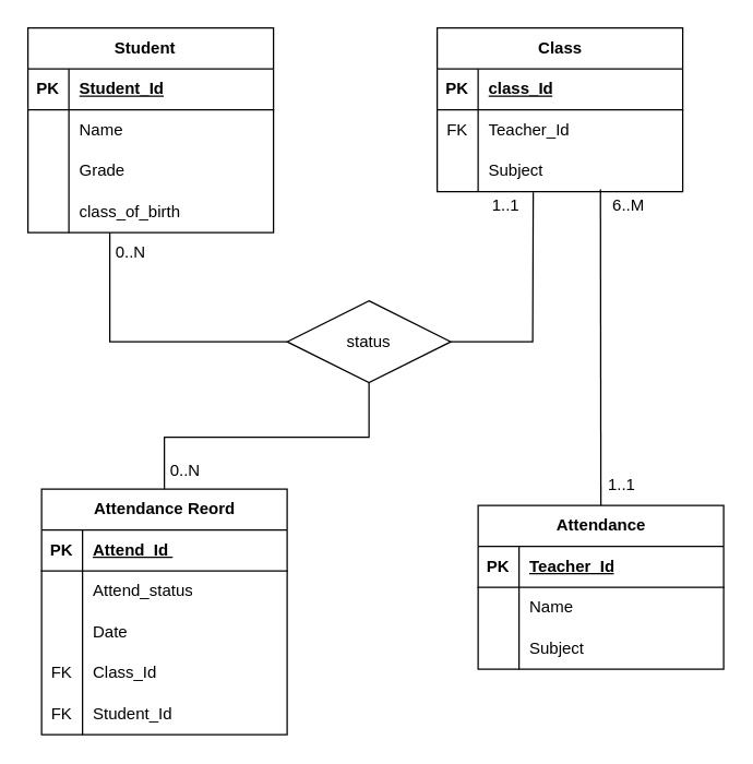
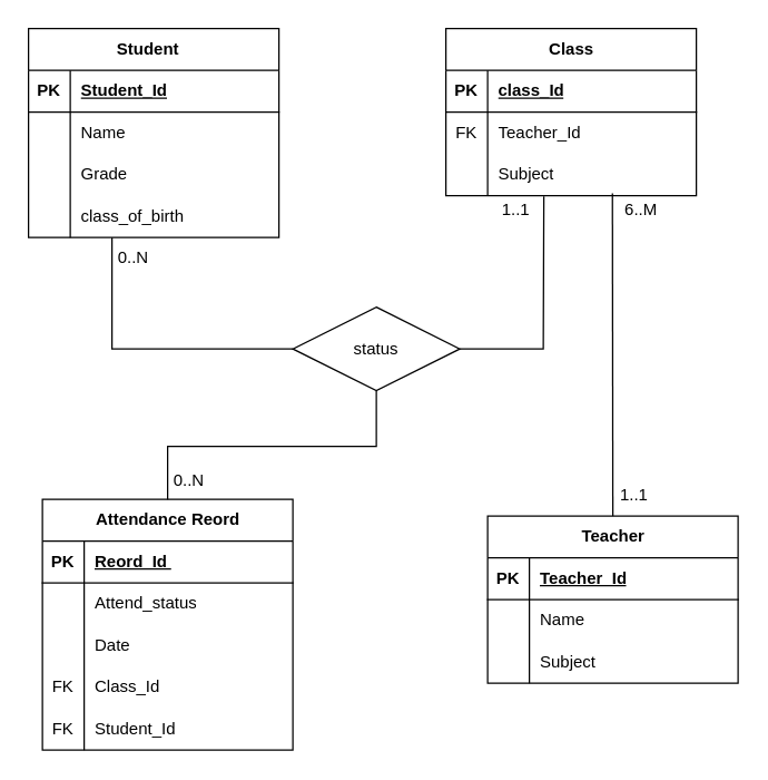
  <mxCell id="0" />
  <mxCell id="1" parent="0" />
  <mxCell id="2" value="Student&lt;span style=&quot;white-space: pre;&quot;&gt;&#09;&lt;/span&gt;" style="shape=table;startSize=30;container=1;collapsible=1;childLayout=tableLayout;fixedRows=1;rowLines=0;fontStyle=1;align=center;resizeLast=1;html=1;" vertex="1" parent="1"><mxGeometry x="20" y="20" width="180" height="150" as="geometry" /></mxCell>
  <mxCell id="3" value="" style="shape=tableRow;horizontal=0;startSize=0;swimlaneHead=0;swimlaneBody=0;fillColor=none;collapsible=0;dropTarget=0;points=[[0,0.5],[1,0.5]];portConstraint=eastwest;top=0;left=0;right=0;bottom=1;" vertex="1" parent="2"><mxGeometry y="30" width="180" height="30" as="geometry" /></mxCell>
  <mxCell id="4" value="PK" style="shape=partialRectangle;connectable=0;fillColor=none;top=0;left=0;bottom=0;right=0;fontStyle=1;overflow=hidden;whiteSpace=wrap;html=1;" vertex="1" parent="3"><mxGeometry width="30" height="30" as="geometry"><mxRectangle width="30" height="30" as="alternateBounds" /></mxGeometry></mxCell>
  <mxCell id="5" value="Student_Id" style="shape=partialRectangle;connectable=0;fillColor=none;top=0;left=0;bottom=0;right=0;align=left;spacingLeft=6;fontStyle=5;overflow=hidden;whiteSpace=wrap;html=1;" vertex="1" parent="3"><mxGeometry x="30" width="150" height="30" as="geometry"><mxRectangle width="150" height="30" as="alternateBounds" /></mxGeometry></mxCell>
  <mxCell id="6" value="" style="shape=tableRow;horizontal=0;startSize=0;swimlaneHead=0;swimlaneBody=0;fillColor=none;collapsible=0;dropTarget=0;points=[[0,0.5],[1,0.5]];portConstraint=eastwest;top=0;left=0;right=0;bottom=0;" vertex="1" parent="2"><mxGeometry y="60" width="180" height="30" as="geometry" /></mxCell>
  <mxCell id="7" value="" style="shape=partialRectangle;connectable=0;fillColor=none;top=0;left=0;bottom=0;right=0;editable=1;overflow=hidden;whiteSpace=wrap;html=1;" vertex="1" parent="6"><mxGeometry width="30" height="30" as="geometry"><mxRectangle width="30" height="30" as="alternateBounds" /></mxGeometry></mxCell>
  <mxCell id="8" value="Name" style="shape=partialRectangle;connectable=0;fillColor=none;top=0;left=0;bottom=0;right=0;align=left;spacingLeft=6;overflow=hidden;whiteSpace=wrap;html=1;" vertex="1" parent="6"><mxGeometry x="30" width="150" height="30" as="geometry"><mxRectangle width="150" height="30" as="alternateBounds" /></mxGeometry></mxCell>
  <mxCell id="9" value="" style="shape=tableRow;horizontal=0;startSize=0;swimlaneHead=0;swimlaneBody=0;fillColor=none;collapsible=0;dropTarget=0;points=[[0,0.5],[1,0.5]];portConstraint=eastwest;top=0;left=0;right=0;bottom=0;" vertex="1" parent="2"><mxGeometry y="90" width="180" height="30" as="geometry" /></mxCell>
  <mxCell id="10" value="" style="shape=partialRectangle;connectable=0;fillColor=none;top=0;left=0;bottom=0;right=0;editable=1;overflow=hidden;whiteSpace=wrap;html=1;" vertex="1" parent="9"><mxGeometry width="30" height="30" as="geometry"><mxRectangle width="30" height="30" as="alternateBounds" /></mxGeometry></mxCell>
  <mxCell id="11" value="Grade" style="shape=partialRectangle;connectable=0;fillColor=none;top=0;left=0;bottom=0;right=0;align=left;spacingLeft=6;overflow=hidden;whiteSpace=wrap;html=1;" vertex="1" parent="9"><mxGeometry x="30" width="150" height="30" as="geometry"><mxRectangle width="150" height="30" as="alternateBounds" /></mxGeometry></mxCell>
  <mxCell id="12" value="" style="shape=tableRow;horizontal=0;startSize=0;swimlaneHead=0;swimlaneBody=0;fillColor=none;collapsible=0;dropTarget=0;points=[[0,0.5],[1,0.5]];portConstraint=eastwest;top=0;left=0;right=0;bottom=0;" vertex="1" parent="2"><mxGeometry y="120" width="180" height="30" as="geometry" /></mxCell>
  <mxCell id="13" value="" style="shape=partialRectangle;connectable=0;fillColor=none;top=0;left=0;bottom=0;right=0;editable=1;overflow=hidden;whiteSpace=wrap;html=1;" vertex="1" parent="12"><mxGeometry width="30" height="30" as="geometry"><mxRectangle width="30" height="30" as="alternateBounds" /></mxGeometry></mxCell>
  <mxCell id="14" value="class_of_birth" style="shape=partialRectangle;connectable=0;fillColor=none;top=0;left=0;bottom=0;right=0;align=left;spacingLeft=6;overflow=hidden;whiteSpace=wrap;html=1;" vertex="1" parent="12"><mxGeometry x="30" width="150" height="30" as="geometry"><mxRectangle width="150" height="30" as="alternateBounds" /></mxGeometry></mxCell>
- <mxCell id="15" value="Attendance" style="shape=table;startSize=30;container=1;collapsible=1;childLayout=tableLayout;fixedRows=1;rowLines=0;fontStyle=1;align=center;resizeLast=1;html=1;" vertex="1" parent="1"><mxGeometry x="350" y="370" width="180" height="120" as="geometry" /></mxCell>
+ <mxCell id="15" value="Teacher" style="shape=table;startSize=30;container=1;collapsible=1;childLayout=tableLayout;fixedRows=1;rowLines=0;fontStyle=1;align=center;resizeLast=1;html=1;" vertex="1" parent="1"><mxGeometry x="350" y="370" width="180" height="120" as="geometry" /></mxCell>
  <mxCell id="16" value="" style="shape=tableRow;horizontal=0;startSize=0;swimlaneHead=0;swimlaneBody=0;fillColor=none;collapsible=0;dropTarget=0;points=[[0,0.5],[1,0.5]];portConstraint=eastwest;top=0;left=0;right=0;bottom=1;" vertex="1" parent="15"><mxGeometry y="30" width="180" height="30" as="geometry" /></mxCell>
  <mxCell id="17" value="PK" style="shape=partialRectangle;connectable=0;fillColor=none;top=0;left=0;bottom=0;right=0;fontStyle=1;overflow=hidden;whiteSpace=wrap;html=1;" vertex="1" parent="16"><mxGeometry width="30" height="30" as="geometry"><mxRectangle width="30" height="30" as="alternateBounds" /></mxGeometry></mxCell>
  <mxCell id="18" value="Teacher_Id" style="shape=partialRectangle;connectable=0;fillColor=none;top=0;left=0;bottom=0;right=0;align=left;spacingLeft=6;fontStyle=5;overflow=hidden;whiteSpace=wrap;html=1;" vertex="1" parent="16"><mxGeometry x="30" width="150" height="30" as="geometry"><mxRectangle width="150" height="30" as="alternateBounds" /></mxGeometry></mxCell>
  <mxCell id="19" value="" style="shape=tableRow;horizontal=0;startSize=0;swimlaneHead=0;swimlaneBody=0;fillColor=none;collapsible=0;dropTarget=0;points=[[0,0.5],[1,0.5]];portConstraint=eastwest;top=0;left=0;right=0;bottom=0;" vertex="1" parent="15"><mxGeometry y="60" width="180" height="30" as="geometry" /></mxCell>
  <mxCell id="20" value="" style="shape=partialRectangle;connectable=0;fillColor=none;top=0;left=0;bottom=0;right=0;editable=1;overflow=hidden;whiteSpace=wrap;html=1;" vertex="1" parent="19"><mxGeometry width="30" height="30" as="geometry"><mxRectangle width="30" height="30" as="alternateBounds" /></mxGeometry></mxCell>
  <mxCell id="21" value="Name" style="shape=partialRectangle;connectable=0;fillColor=none;top=0;left=0;bottom=0;right=0;align=left;spacingLeft=6;overflow=hidden;whiteSpace=wrap;html=1;" vertex="1" parent="19"><mxGeometry x="30" width="150" height="30" as="geometry"><mxRectangle width="150" height="30" as="alternateBounds" /></mxGeometry></mxCell>
  <mxCell id="22" value="" style="shape=tableRow;horizontal=0;startSize=0;swimlaneHead=0;swimlaneBody=0;fillColor=none;collapsible=0;dropTarget=0;points=[[0,0.5],[1,0.5]];portConstraint=eastwest;top=0;left=0;right=0;bottom=0;" vertex="1" parent="15"><mxGeometry y="90" width="180" height="30" as="geometry" /></mxCell>
  <mxCell id="23" value="" style="shape=partialRectangle;connectable=0;fillColor=none;top=0;left=0;bottom=0;right=0;editable=1;overflow=hidden;whiteSpace=wrap;html=1;" vertex="1" parent="22"><mxGeometry width="30" height="30" as="geometry"><mxRectangle width="30" height="30" as="alternateBounds" /></mxGeometry></mxCell>
  <mxCell id="24" value="Subject" style="shape=partialRectangle;connectable=0;fillColor=none;top=0;left=0;bottom=0;right=0;align=left;spacingLeft=6;overflow=hidden;whiteSpace=wrap;html=1;" vertex="1" parent="22"><mxGeometry x="30" width="150" height="30" as="geometry"><mxRectangle width="150" height="30" as="alternateBounds" /></mxGeometry></mxCell>
  <mxCell id="25" value="Class" style="shape=table;startSize=30;container=1;collapsible=1;childLayout=tableLayout;fixedRows=1;rowLines=0;fontStyle=1;align=center;resizeLast=1;html=1;" vertex="1" parent="1"><mxGeometry x="320" y="20" width="180" height="120" as="geometry" /></mxCell>
  <mxCell id="26" value="" style="shape=tableRow;horizontal=0;startSize=0;swimlaneHead=0;swimlaneBody=0;fillColor=none;collapsible=0;dropTarget=0;points=[[0,0.5],[1,0.5]];portConstraint=eastwest;top=0;left=0;right=0;bottom=1;" vertex="1" parent="25"><mxGeometry y="30" width="180" height="30" as="geometry" /></mxCell>
  <mxCell id="27" value="PK" style="shape=partialRectangle;connectable=0;fillColor=none;top=0;left=0;bottom=0;right=0;fontStyle=1;overflow=hidden;whiteSpace=wrap;html=1;" vertex="1" parent="26"><mxGeometry width="30" height="30" as="geometry"><mxRectangle width="30" height="30" as="alternateBounds" /></mxGeometry></mxCell>
  <mxCell id="28" value="class_Id" style="shape=partialRectangle;connectable=0;fillColor=none;top=0;left=0;bottom=0;right=0;align=left;spacingLeft=6;fontStyle=5;overflow=hidden;whiteSpace=wrap;html=1;" vertex="1" parent="26"><mxGeometry x="30" width="150" height="30" as="geometry"><mxRectangle width="150" height="30" as="alternateBounds" /></mxGeometry></mxCell>
  <mxCell id="29" value="" style="shape=tableRow;horizontal=0;startSize=0;swimlaneHead=0;swimlaneBody=0;fillColor=none;collapsible=0;dropTarget=0;points=[[0,0.5],[1,0.5]];portConstraint=eastwest;top=0;left=0;right=0;bottom=0;" vertex="1" parent="25"><mxGeometry y="60" width="180" height="30" as="geometry" /></mxCell>
  <mxCell id="30" value="FK" style="shape=partialRectangle;connectable=0;fillColor=none;top=0;left=0;bottom=0;right=0;editable=1;overflow=hidden;whiteSpace=wrap;html=1;" vertex="1" parent="29"><mxGeometry width="30" height="30" as="geometry"><mxRectangle width="30" height="30" as="alternateBounds" /></mxGeometry></mxCell>
  <mxCell id="31" value="Teacher_Id" style="shape=partialRectangle;connectable=0;fillColor=none;top=0;left=0;bottom=0;right=0;align=left;spacingLeft=6;overflow=hidden;whiteSpace=wrap;html=1;" vertex="1" parent="29"><mxGeometry x="30" width="150" height="30" as="geometry"><mxRectangle width="150" height="30" as="alternateBounds" /></mxGeometry></mxCell>
  <mxCell id="32" value="" style="shape=tableRow;horizontal=0;startSize=0;swimlaneHead=0;swimlaneBody=0;fillColor=none;collapsible=0;dropTarget=0;points=[[0,0.5],[1,0.5]];portConstraint=eastwest;top=0;left=0;right=0;bottom=0;" vertex="1" parent="25"><mxGeometry y="90" width="180" height="30" as="geometry" /></mxCell>
  <mxCell id="33" value="" style="shape=partialRectangle;connectable=0;fillColor=none;top=0;left=0;bottom=0;right=0;editable=1;overflow=hidden;whiteSpace=wrap;html=1;" vertex="1" parent="32"><mxGeometry width="30" height="30" as="geometry"><mxRectangle width="30" height="30" as="alternateBounds" /></mxGeometry></mxCell>
  <mxCell id="34" value="Subject" style="shape=partialRectangle;connectable=0;fillColor=none;top=0;left=0;bottom=0;right=0;align=left;spacingLeft=6;overflow=hidden;whiteSpace=wrap;html=1;" vertex="1" parent="32"><mxGeometry x="30" width="150" height="30" as="geometry"><mxRectangle width="150" height="30" as="alternateBounds" /></mxGeometry></mxCell>
  <mxCell id="35" value="Attendance Reord" style="shape=table;startSize=30;container=1;collapsible=1;childLayout=tableLayout;fixedRows=1;rowLines=0;fontStyle=1;align=center;resizeLast=1;html=1;" vertex="1" parent="1"><mxGeometry x="30" y="358" width="180" height="180" as="geometry" /></mxCell>
  <mxCell id="36" value="" style="shape=tableRow;horizontal=0;startSize=0;swimlaneHead=0;swimlaneBody=0;fillColor=none;collapsible=0;dropTarget=0;points=[[0,0.5],[1,0.5]];portConstraint=eastwest;top=0;left=0;right=0;bottom=1;" vertex="1" parent="35"><mxGeometry y="30" width="180" height="30" as="geometry" /></mxCell>
  <mxCell id="37" value="PK" style="shape=partialRectangle;connectable=0;fillColor=none;top=0;left=0;bottom=0;right=0;fontStyle=1;overflow=hidden;whiteSpace=wrap;html=1;" vertex="1" parent="36"><mxGeometry width="30" height="30" as="geometry"><mxRectangle width="30" height="30" as="alternateBounds" /></mxGeometry></mxCell>
- <mxCell id="38" value="Attend_Id&amp;nbsp;" style="shape=partialRectangle;connectable=0;fillColor=none;top=0;left=0;bottom=0;right=0;align=left;spacingLeft=6;fontStyle=5;overflow=hidden;whiteSpace=wrap;html=1;" vertex="1" parent="36"><mxGeometry x="30" width="150" height="30" as="geometry"><mxRectangle width="150" height="30" as="alternateBounds" /></mxGeometry></mxCell>
+ <mxCell id="38" value="Reord_Id&amp;nbsp;" style="shape=partialRectangle;connectable=0;fillColor=none;top=0;left=0;bottom=0;right=0;align=left;spacingLeft=6;fontStyle=5;overflow=hidden;whiteSpace=wrap;html=1;" vertex="1" parent="36"><mxGeometry x="30" width="150" height="30" as="geometry"><mxRectangle width="150" height="30" as="alternateBounds" /></mxGeometry></mxCell>
  <mxCell id="39" value="" style="shape=tableRow;horizontal=0;startSize=0;swimlaneHead=0;swimlaneBody=0;fillColor=none;collapsible=0;dropTarget=0;points=[[0,0.5],[1,0.5]];portConstraint=eastwest;top=0;left=0;right=0;bottom=0;" vertex="1" parent="35"><mxGeometry y="60" width="180" height="30" as="geometry" /></mxCell>
  <mxCell id="40" value="" style="shape=partialRectangle;connectable=0;fillColor=none;top=0;left=0;bottom=0;right=0;editable=1;overflow=hidden;whiteSpace=wrap;html=1;" vertex="1" parent="39"><mxGeometry width="30" height="30" as="geometry"><mxRectangle width="30" height="30" as="alternateBounds" /></mxGeometry></mxCell>
  <mxCell id="41" value="Attend_status" style="shape=partialRectangle;connectable=0;fillColor=none;top=0;left=0;bottom=0;right=0;align=left;spacingLeft=6;overflow=hidden;whiteSpace=wrap;html=1;" vertex="1" parent="39"><mxGeometry x="30" width="150" height="30" as="geometry"><mxRectangle width="150" height="30" as="alternateBounds" /></mxGeometry></mxCell>
  <mxCell id="42" value="" style="shape=tableRow;horizontal=0;startSize=0;swimlaneHead=0;swimlaneBody=0;fillColor=none;collapsible=0;dropTarget=0;points=[[0,0.5],[1,0.5]];portConstraint=eastwest;top=0;left=0;right=0;bottom=0;" vertex="1" parent="35"><mxGeometry y="90" width="180" height="30" as="geometry" /></mxCell>
  <mxCell id="43" value="" style="shape=partialRectangle;connectable=0;fillColor=none;top=0;left=0;bottom=0;right=0;editable=1;overflow=hidden;whiteSpace=wrap;html=1;" vertex="1" parent="42"><mxGeometry width="30" height="30" as="geometry"><mxRectangle width="30" height="30" as="alternateBounds" /></mxGeometry></mxCell>
  <mxCell id="44" value="Date" style="shape=partialRectangle;connectable=0;fillColor=none;top=0;left=0;bottom=0;right=0;align=left;spacingLeft=6;overflow=hidden;whiteSpace=wrap;html=1;" vertex="1" parent="42"><mxGeometry x="30" width="150" height="30" as="geometry"><mxRectangle width="150" height="30" as="alternateBounds" /></mxGeometry></mxCell>
  <mxCell id="45" value="" style="shape=tableRow;horizontal=0;startSize=0;swimlaneHead=0;swimlaneBody=0;fillColor=none;collapsible=0;dropTarget=0;points=[[0,0.5],[1,0.5]];portConstraint=eastwest;top=0;left=0;right=0;bottom=0;" vertex="1" parent="35"><mxGeometry y="120" width="180" height="30" as="geometry" /></mxCell>
  <mxCell id="46" value="FK" style="shape=partialRectangle;connectable=0;fillColor=none;top=0;left=0;bottom=0;right=0;editable=1;overflow=hidden;whiteSpace=wrap;html=1;" vertex="1" parent="45"><mxGeometry width="30" height="30" as="geometry"><mxRectangle width="30" height="30" as="alternateBounds" /></mxGeometry></mxCell>
  <mxCell id="47" value="Class_Id" style="shape=partialRectangle;connectable=0;fillColor=none;top=0;left=0;bottom=0;right=0;align=left;spacingLeft=6;overflow=hidden;whiteSpace=wrap;html=1;" vertex="1" parent="45"><mxGeometry x="30" width="150" height="30" as="geometry"><mxRectangle width="150" height="30" as="alternateBounds" /></mxGeometry></mxCell>
  <mxCell id="48" value="" style="shape=tableRow;horizontal=0;startSize=0;swimlaneHead=0;swimlaneBody=0;fillColor=none;collapsible=0;dropTarget=0;points=[[0,0.5],[1,0.5]];portConstraint=eastwest;top=0;left=0;right=0;bottom=0;" vertex="1" parent="35"><mxGeometry y="150" width="180" height="30" as="geometry" /></mxCell>
  <mxCell id="49" value="FK" style="shape=partialRectangle;connectable=0;fillColor=none;top=0;left=0;bottom=0;right=0;editable=1;overflow=hidden;whiteSpace=wrap;html=1;" vertex="1" parent="48"><mxGeometry width="30" height="30" as="geometry"><mxRectangle width="30" height="30" as="alternateBounds" /></mxGeometry></mxCell>
  <mxCell id="50" value="Student_Id" style="shape=partialRectangle;connectable=0;fillColor=none;top=0;left=0;bottom=0;right=0;align=left;spacingLeft=6;overflow=hidden;whiteSpace=wrap;html=1;" vertex="1" parent="48"><mxGeometry x="30" width="150" height="30" as="geometry"><mxRectangle width="150" height="30" as="alternateBounds" /></mxGeometry></mxCell>
  <mxCell id="51" value="" style="endArrow=none;html=1;rounded=0;exitX=0.5;exitY=0;exitDx=0;exitDy=0;entryX=0.665;entryY=0.941;entryDx=0;entryDy=0;entryPerimeter=0;" edge="1" parent="1" source="15" target="32"><mxGeometry relative="1" as="geometry"><mxPoint x="340" y="-90" as="sourcePoint" /><mxPoint x="500" y="-90" as="targetPoint" /></mxGeometry></mxCell>
  <mxCell id="52" value="1..1" style="text;html=1;align=center;verticalAlign=middle;resizable=0;points=[];autosize=1;strokeColor=none;fillColor=none;" vertex="1" parent="1"><mxGeometry x="435" y="340" width="40" height="30" as="geometry" /></mxCell>
  <mxCell id="53" value="0..N" style="text;html=1;align=center;verticalAlign=middle;resizable=0;points=[];autosize=1;strokeColor=none;fillColor=none;" vertex="1" parent="1"><mxGeometry x="70" y="170" width="50" height="30" as="geometry" /></mxCell>
  <mxCell id="54" value="status" style="shape=rhombus;perimeter=rhombusPerimeter;whiteSpace=wrap;html=1;align=center;" vertex="1" parent="1"><mxGeometry x="210" y="220" width="120" height="60" as="geometry" /></mxCell>
  <mxCell id="55" value="" style="endArrow=none;html=1;rounded=0;entryX=1;entryY=0.5;entryDx=0;entryDy=0;exitX=1.01;exitY=0.186;exitDx=0;exitDy=0;exitPerimeter=0;" edge="1" parent="1" source="60" target="54"><mxGeometry relative="1" as="geometry"><mxPoint x="390" y="160" as="sourcePoint" /><mxPoint x="550" y="160" as="targetPoint" /><Array as="points"><mxPoint x="390" y="250" /></Array></mxGeometry></mxCell>
  <mxCell id="56" value="" style="endArrow=none;html=1;rounded=0;entryX=0;entryY=0.5;entryDx=0;entryDy=0;" edge="1" parent="1" target="54"><mxGeometry relative="1" as="geometry"><mxPoint x="80" y="170" as="sourcePoint" /><mxPoint x="250" y="220" as="targetPoint" /><Array as="points"><mxPoint x="80" y="250" /></Array></mxGeometry></mxCell>
  <mxCell id="57" value="" style="endArrow=none;html=1;rounded=0;entryX=0.5;entryY=0;entryDx=0;entryDy=0;" edge="1" parent="1" target="35"><mxGeometry relative="1" as="geometry"><mxPoint x="270" y="280" as="sourcePoint" /><mxPoint x="430" y="280" as="targetPoint" /><Array as="points"><mxPoint x="270" y="320" /><mxPoint x="120" y="320" /></Array></mxGeometry></mxCell>
  <mxCell id="58" value="6..M" style="text;html=1;align=center;verticalAlign=middle;resizable=0;points=[];autosize=1;strokeColor=none;fillColor=none;" vertex="1" parent="1"><mxGeometry x="435" y="135" width="50" height="30" as="geometry" /></mxCell>
  <mxCell id="59" value="0..N" style="text;html=1;align=center;verticalAlign=middle;resizable=0;points=[];autosize=1;strokeColor=none;fillColor=none;" vertex="1" parent="1"><mxGeometry x="110" y="330" width="50" height="30" as="geometry" /></mxCell>
  <mxCell id="60" value="1..1" style="text;html=1;align=center;verticalAlign=middle;resizable=0;points=[];autosize=1;strokeColor=none;fillColor=none;" vertex="1" parent="1"><mxGeometry x="350" y="135" width="40" height="30" as="geometry" /></mxCell>
